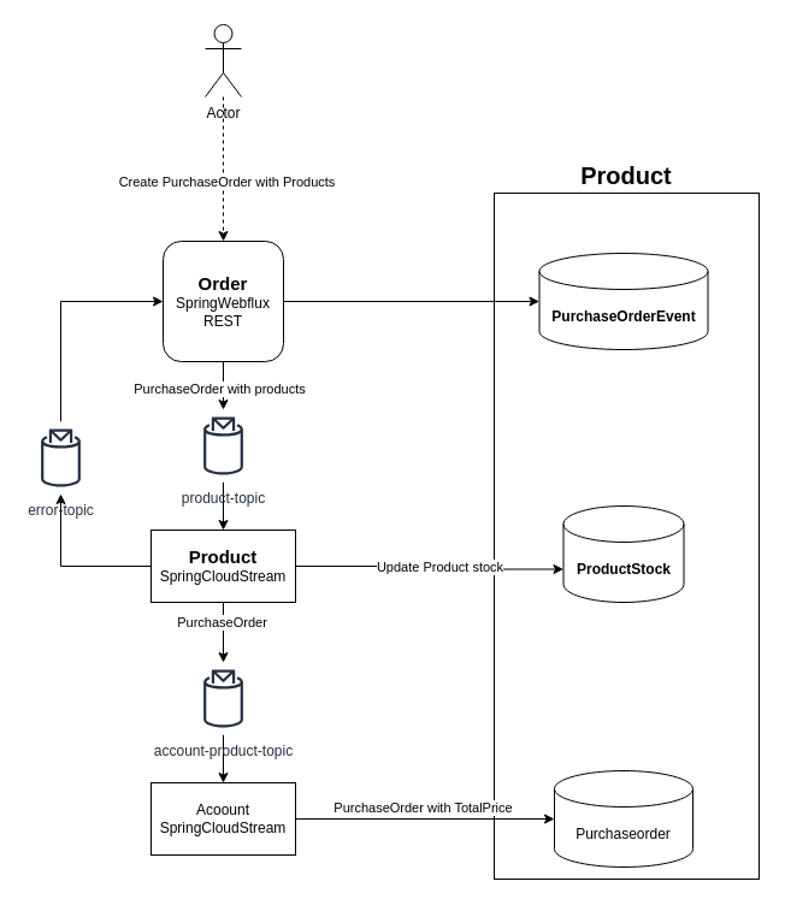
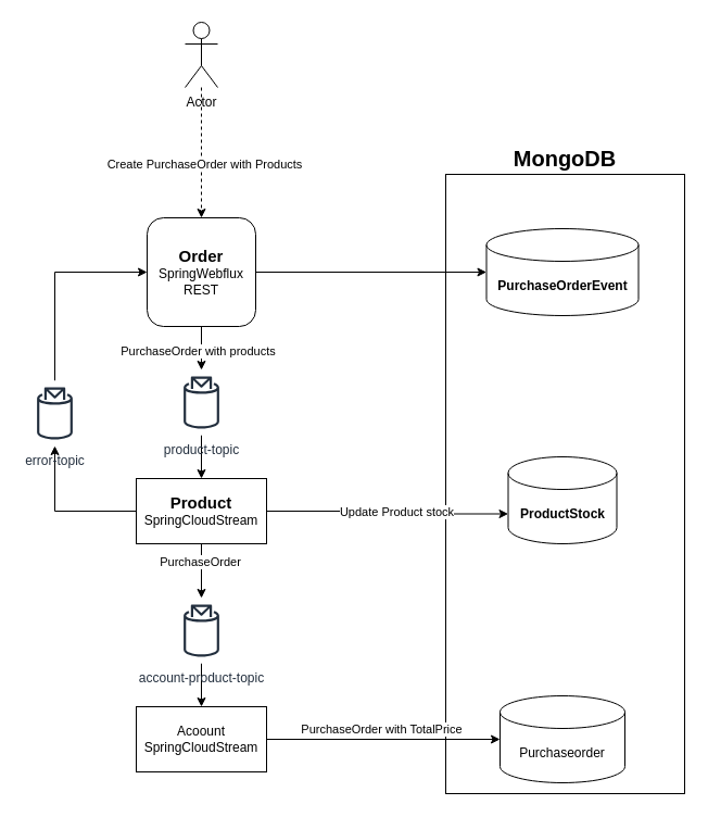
  <mxCell id="0" />
  <mxCell id="1" parent="0" />
  <mxCell id="2" value="" style="group" parent="1" vertex="1" connectable="0"><mxGeometry x="410" y="160" width="220" height="570" as="geometry" /></mxCell>
- <mxCell id="3" value="Product" style="rounded=0;whiteSpace=wrap;html=1;verticalAlign=bottom;labelPosition=center;verticalLabelPosition=top;align=center;fontSize=20;fontStyle=1" parent="2" vertex="1"><mxGeometry width="220" height="570" as="geometry" /></mxCell>
+ <mxCell id="3" value="MongoDB" style="rounded=0;whiteSpace=wrap;html=1;verticalAlign=bottom;labelPosition=center;verticalLabelPosition=top;align=center;fontSize=20;fontStyle=1" parent="2" vertex="1"><mxGeometry width="220" height="570" as="geometry" /></mxCell>
  <mxCell id="4" value="&lt;font style=&quot;font-size: 12px;&quot;&gt;&lt;b&gt;PurchaseOrderEvent&lt;/b&gt;&lt;br&gt;&lt;/font&gt;" style="shape=cylinder3;whiteSpace=wrap;html=1;boundedLbl=1;backgroundOutline=1;size=15;" parent="2" vertex="1"><mxGeometry x="37.5" y="50" width="140" height="80" as="geometry" /></mxCell>
  <mxCell id="5" value="&lt;font style=&quot;font-size: 12px;&quot;&gt;&lt;b&gt;ProductStock&lt;/b&gt;&lt;br&gt;&lt;/font&gt;" style="shape=cylinder3;whiteSpace=wrap;html=1;boundedLbl=1;backgroundOutline=1;size=15;" parent="2" vertex="1"><mxGeometry x="57.5" y="260" width="100" height="80" as="geometry" /></mxCell>
  <mxCell id="6" value="Purchaseorder" style="shape=cylinder3;whiteSpace=wrap;html=1;boundedLbl=1;backgroundOutline=1;size=15;" parent="2" vertex="1"><mxGeometry x="50" y="480" width="115" height="80" as="geometry" /></mxCell>
  <mxCell id="7" style="edgeStyle=orthogonalEdgeStyle;rounded=0;orthogonalLoop=1;jettySize=auto;html=1;" parent="1" source="10" target="4" edge="1"><mxGeometry relative="1" as="geometry" /></mxCell>
  <mxCell id="8" style="edgeStyle=orthogonalEdgeStyle;rounded=0;orthogonalLoop=1;jettySize=auto;html=1;" parent="1" source="10" target="15" edge="1"><mxGeometry relative="1" as="geometry" /></mxCell>
  <mxCell id="9" value="PurchaseOrder with products" style="edgeLabel;html=1;align=center;verticalAlign=middle;resizable=0;points=[];" parent="8" vertex="1" connectable="0"><mxGeometry x="0.076" y="-4" relative="1" as="geometry"><mxPoint as="offset" /></mxGeometry></mxCell>
  <mxCell id="10" value="&lt;font style=&quot;&quot;&gt;&lt;b style=&quot;&quot;&gt;&lt;font style=&quot;font-size: 15px;&quot;&gt;Order&lt;/font&gt;&lt;/b&gt;&lt;br&gt;SpringWebflux&lt;br&gt;REST&lt;br&gt;&lt;/font&gt;" style="whiteSpace=wrap;html=1;aspect=fixed;rounded=1;" parent="1" vertex="1"><mxGeometry x="135" y="200" width="100" height="100" as="geometry" /></mxCell>
  <mxCell id="11" style="edgeStyle=orthogonalEdgeStyle;rounded=0;orthogonalLoop=1;jettySize=auto;html=1;entryX=0.5;entryY=0;entryDx=0;entryDy=0;dashed=1;" parent="1" source="13" target="10" edge="1"><mxGeometry relative="1" as="geometry" /></mxCell>
  <mxCell id="12" value="Create PurchaseOrder with Products" style="edgeLabel;html=1;align=center;verticalAlign=middle;resizable=0;points=[];" parent="11" vertex="1" connectable="0"><mxGeometry x="0.161" y="2" relative="1" as="geometry"><mxPoint as="offset" /></mxGeometry></mxCell>
  <mxCell id="13" value="Actor" style="shape=umlActor;verticalLabelPosition=bottom;verticalAlign=top;html=1;outlineConnect=0;" parent="1" vertex="1"><mxGeometry x="170" y="20" width="30" height="60" as="geometry" /></mxCell>
  <mxCell id="14" style="edgeStyle=orthogonalEdgeStyle;rounded=0;orthogonalLoop=1;jettySize=auto;html=1;" parent="1" source="15" target="19" edge="1"><mxGeometry relative="1" as="geometry" /></mxCell>
  <mxCell id="15" value="product-topic" style="sketch=0;outlineConnect=0;fontColor=#232F3E;gradientColor=none;strokeColor=#232F3E;fillColor=#ffffff;dashed=0;verticalLabelPosition=bottom;verticalAlign=top;align=center;html=1;fontSize=12;fontStyle=0;aspect=fixed;shape=mxgraph.aws4.resourceIcon;resIcon=mxgraph.aws4.topic_2;" parent="1" vertex="1"><mxGeometry x="155" y="340" width="60" height="60" as="geometry" /></mxCell>
  <mxCell id="16" style="edgeStyle=orthogonalEdgeStyle;rounded=0;orthogonalLoop=1;jettySize=auto;html=1;" parent="1" source="19" target="26" edge="1"><mxGeometry relative="1" as="geometry"><mxPoint x="185" y="550" as="targetPoint" /></mxGeometry></mxCell>
  <mxCell id="17" value="PurchaseOrder" style="edgeLabel;html=1;align=center;verticalAlign=middle;resizable=0;points=[];" parent="16" vertex="1" connectable="0"><mxGeometry x="-0.373" y="-2" relative="1" as="geometry"><mxPoint as="offset" /></mxGeometry></mxCell>
  <mxCell id="18" style="edgeStyle=orthogonalEdgeStyle;rounded=0;orthogonalLoop=1;jettySize=auto;html=1;" parent="1" source="19" target="28" edge="1"><mxGeometry relative="1" as="geometry" /></mxCell>
  <mxCell id="19" value="&lt;b&gt;&lt;font style=&quot;font-size: 15px;&quot;&gt;Product&lt;/font&gt;&lt;/b&gt;&lt;br&gt;SpringCloudStream" style="rounded=0;whiteSpace=wrap;html=1;" parent="1" vertex="1"><mxGeometry x="125" y="440" width="120" height="60" as="geometry" /></mxCell>
  <mxCell id="20" style="edgeStyle=orthogonalEdgeStyle;rounded=0;orthogonalLoop=1;jettySize=auto;html=1;entryX=0;entryY=0;entryDx=0;entryDy=52.5;entryPerimeter=0;" parent="1" source="19" target="5" edge="1"><mxGeometry relative="1" as="geometry" /></mxCell>
  <mxCell id="21" value="Update Product stock" style="edgeLabel;html=1;align=center;verticalAlign=middle;resizable=0;points=[];" parent="20" vertex="1" connectable="0"><mxGeometry x="0.08" y="2" relative="1" as="geometry"><mxPoint as="offset" /></mxGeometry></mxCell>
  <mxCell id="22" style="edgeStyle=orthogonalEdgeStyle;rounded=0;orthogonalLoop=1;jettySize=auto;html=1;entryX=0;entryY=0.5;entryDx=0;entryDy=0;entryPerimeter=0;" parent="1" source="24" target="6" edge="1"><mxGeometry relative="1" as="geometry"><mxPoint x="460" y="670" as="targetPoint" /></mxGeometry></mxCell>
  <mxCell id="23" value="PurchaseOrder with TotalPrice" style="edgeLabel;html=1;align=center;verticalAlign=middle;resizable=0;points=[];" parent="22" vertex="1" connectable="0"><mxGeometry x="0.105" y="1" relative="1" as="geometry"><mxPoint x="-14" y="-9" as="offset" /></mxGeometry></mxCell>
  <mxCell id="24" value="Acoount&lt;br&gt;SpringCloudStream" style="rounded=0;whiteSpace=wrap;html=1;" parent="1" vertex="1"><mxGeometry x="125" y="650" width="120" height="60" as="geometry" /></mxCell>
  <mxCell id="25" style="edgeStyle=orthogonalEdgeStyle;rounded=0;orthogonalLoop=1;jettySize=auto;html=1;" parent="1" source="26" target="24" edge="1"><mxGeometry relative="1" as="geometry" /></mxCell>
  <mxCell id="26" value="account-product-topic" style="sketch=0;outlineConnect=0;fontColor=#232F3E;gradientColor=none;strokeColor=#232F3E;fillColor=#ffffff;dashed=0;verticalLabelPosition=bottom;verticalAlign=top;align=center;html=1;fontSize=12;fontStyle=0;aspect=fixed;shape=mxgraph.aws4.resourceIcon;resIcon=mxgraph.aws4.topic_2;" parent="1" vertex="1"><mxGeometry x="155" y="550" width="60" height="60" as="geometry" /></mxCell>
  <mxCell id="27" style="edgeStyle=orthogonalEdgeStyle;rounded=0;orthogonalLoop=1;jettySize=auto;html=1;entryX=0;entryY=0.5;entryDx=0;entryDy=0;" parent="1" source="28" target="10" edge="1"><mxGeometry relative="1" as="geometry"><Array as="points"><mxPoint x="50" y="250" /></Array></mxGeometry></mxCell>
  <mxCell id="28" value="error-topic" style="sketch=0;outlineConnect=0;fontColor=#232F3E;gradientColor=none;strokeColor=#232F3E;fillColor=#ffffff;dashed=0;verticalLabelPosition=bottom;verticalAlign=top;align=center;html=1;fontSize=12;fontStyle=0;aspect=fixed;shape=mxgraph.aws4.resourceIcon;resIcon=mxgraph.aws4.topic_2;" parent="1" vertex="1"><mxGeometry x="20" y="350" width="60" height="60" as="geometry" /></mxCell>
